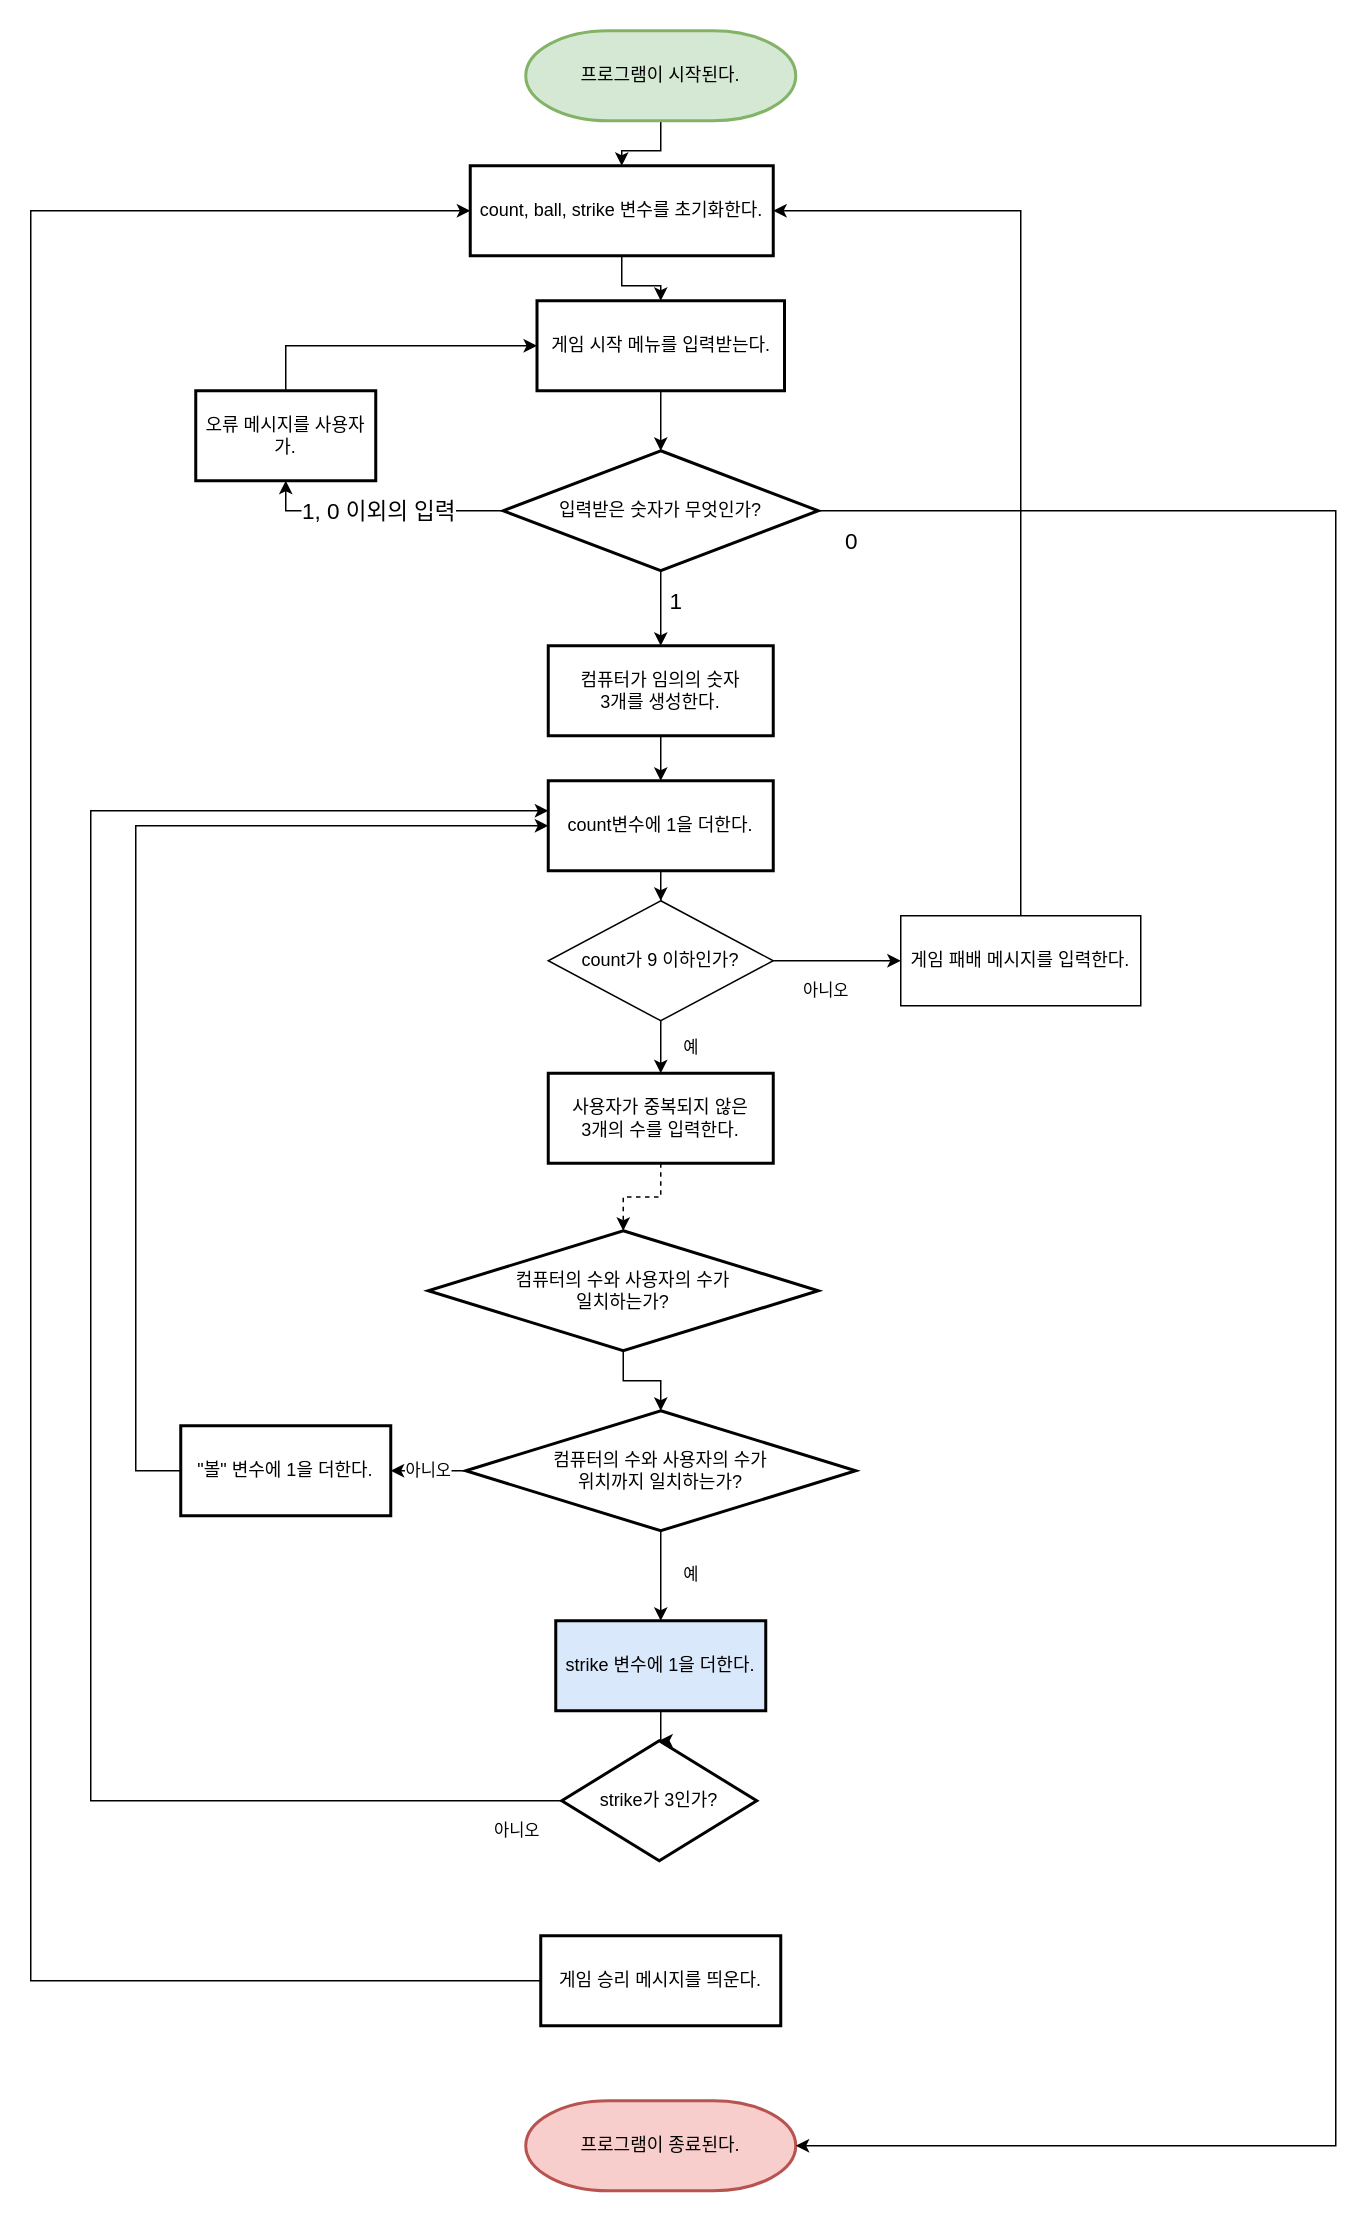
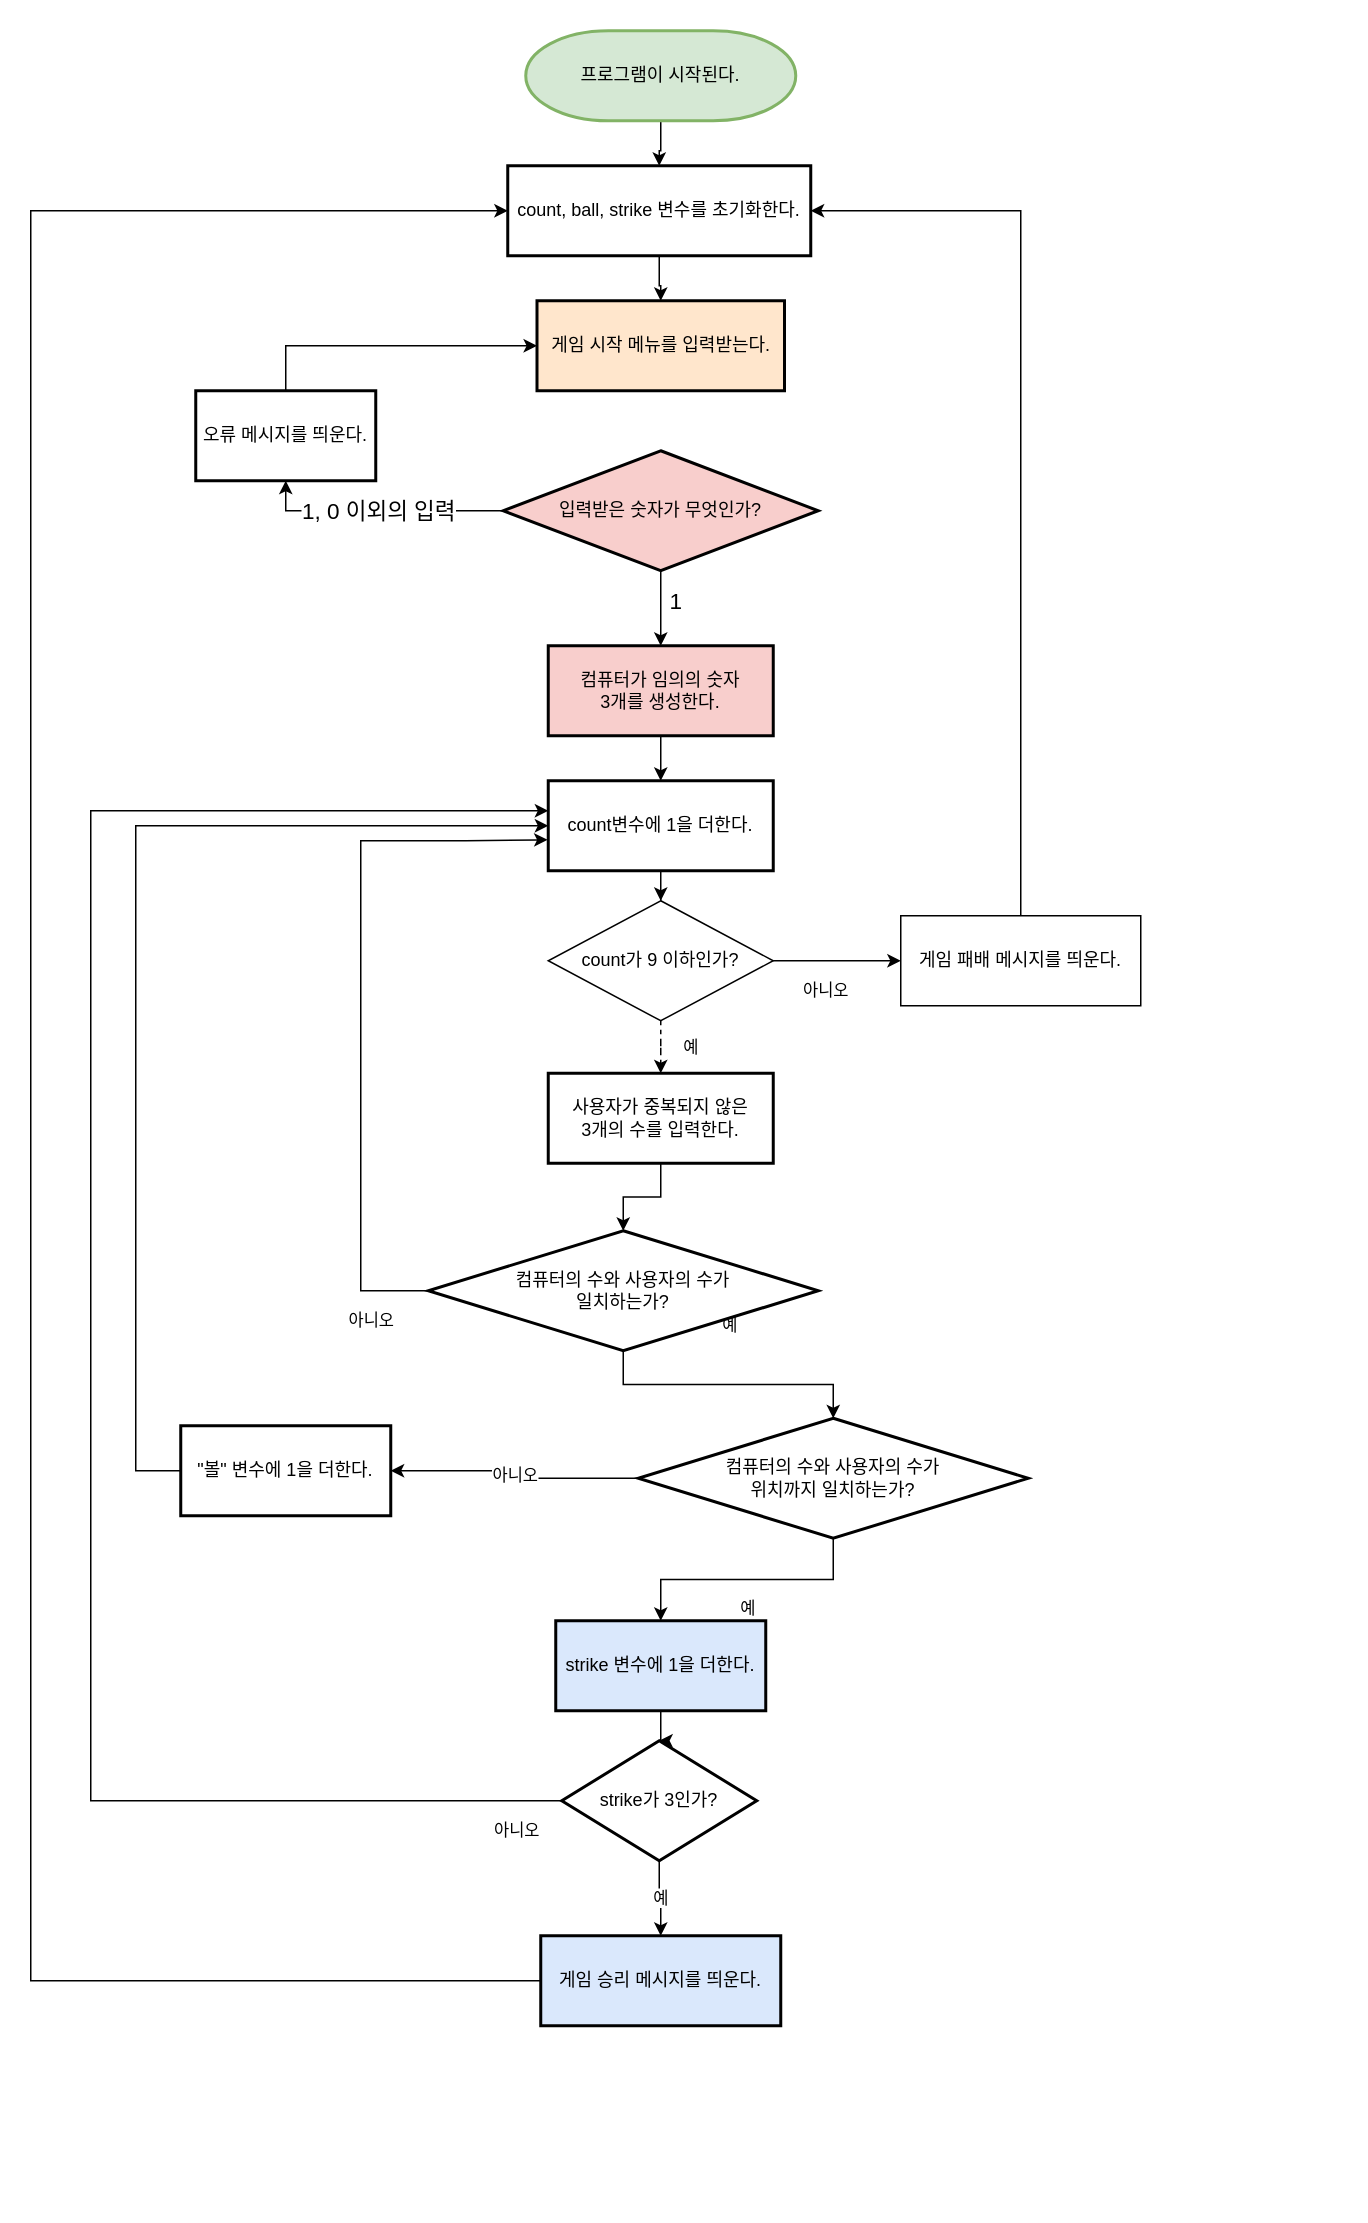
  <mxCell id="0" />
  <mxCell id="1" parent="0" />
  <mxCell id="2" style="edgeStyle=orthogonalEdgeStyle;rounded=0;orthogonalLoop=1;jettySize=auto;html=1;entryX=0.5;entryY=0;entryDx=0;entryDy=0;" edge="1" parent="1" source="3" target="40"><mxGeometry relative="1" as="geometry" /></mxCell>
  <mxCell id="3" value="프로그램이 시작된다." style="strokeWidth=2;html=1;shape=mxgraph.flowchart.terminator;whiteSpace=wrap;fillColor=#d5e8d4;strokeColor=#82b366;" parent="1" vertex="1"><mxGeometry x="350" y="20" width="180" height="60" as="geometry" /></mxCell>
- <mxCell id="4" value="" style="edgeStyle=orthogonalEdgeStyle;rounded=0;orthogonalLoop=1;jettySize=auto;html=1;dashed=1;" parent="1" source="5" target="7" edge="1"><mxGeometry relative="1" as="geometry" /></mxCell>
+ <mxCell id="4" value="" style="edgeStyle=orthogonalEdgeStyle;rounded=0;orthogonalLoop=1;jettySize=auto;html=1;" parent="1" source="5" target="7" edge="1"><mxGeometry relative="1" as="geometry" /></mxCell>
  <mxCell id="5" value="사용자가 중복되지 않은&lt;br&gt;3개의 수를 입력한다." style="whiteSpace=wrap;html=1;strokeWidth=2;" parent="1" vertex="1"><mxGeometry x="365" y="715" width="150" height="60" as="geometry" /></mxCell>
  <mxCell id="6" value="예" style="edgeStyle=orthogonalEdgeStyle;rounded=0;orthogonalLoop=1;jettySize=auto;html=1;entryX=0.5;entryY=0;entryDx=0;entryDy=0;fontSize=11;" parent="1" source="7" target="11" edge="1"><mxGeometry y="40" relative="1" as="geometry"><mxPoint as="offset" /></mxGeometry></mxCell>
  <mxCell id="7" value="컴퓨터의 수와 사용자의 수가&lt;br&gt;일치하는가?" style="rhombus;whiteSpace=wrap;html=1;strokeWidth=2;" parent="1" vertex="1"><mxGeometry x="285" y="820" width="260" height="80" as="geometry" /></mxCell>
+ <mxCell id="8" value="아니오" style="edgeStyle=segmentEdgeStyle;endArrow=classic;html=1;rounded=0;exitX=0;exitY=0.5;exitDx=0;exitDy=0;fontSize=11;entryX=-0.003;entryY=0.656;entryDx=0;entryDy=0;entryPerimeter=0;" parent="1" source="7" target="15" edge="1"><mxGeometry x="-0.838" y="20" width="50" height="50" relative="1" as="geometry"><mxPoint x="300" y="720" as="sourcePoint" /><mxPoint x="310" y="530" as="targetPoint" /><Array as="points"><mxPoint x="240" y="860" /><mxPoint x="240" y="560" /><mxPoint x="310" y="560" /></Array><mxPoint as="offset" /></mxGeometry></mxCell>
  <mxCell id="9" value="아니오" style="edgeStyle=orthogonalEdgeStyle;rounded=0;orthogonalLoop=1;jettySize=auto;html=1;fontSize=11;" parent="1" source="11" target="29" edge="1"><mxGeometry relative="1" as="geometry" /></mxCell>
  <mxCell id="10" value="예" style="edgeStyle=orthogonalEdgeStyle;rounded=0;orthogonalLoop=1;jettySize=auto;html=1;fontSize=11;" parent="1" source="11" target="31" edge="1"><mxGeometry y="20" relative="1" as="geometry"><mxPoint y="-1" as="offset" /></mxGeometry></mxCell>
- <mxCell id="11" value="컴퓨터의 수와 사용자의 수가&lt;br&gt;위치까지 일치하는가?" style="rhombus;whiteSpace=wrap;html=1;strokeWidth=2;" parent="1" vertex="1"><mxGeometry x="310" y="940" width="260" height="80" as="geometry" /></mxCell>
+ <mxCell id="11" value="컴퓨터의 수와 사용자의 수가&lt;br&gt;위치까지 일치하는가?" style="rhombus;whiteSpace=wrap;html=1;strokeWidth=2;" parent="1" vertex="1"><mxGeometry x="425" y="945" width="260" height="80" as="geometry" /></mxCell>
  <mxCell id="12" style="edgeStyle=orthogonalEdgeStyle;rounded=0;orthogonalLoop=1;jettySize=auto;html=1;entryX=0.5;entryY=0;entryDx=0;entryDy=0;fontSize=15;" parent="1" source="13" target="15" edge="1"><mxGeometry relative="1" as="geometry" /></mxCell>
- <mxCell id="13" value="컴퓨터가 임의의 숫자&lt;br&gt;3개를 생성한다." style="whiteSpace=wrap;html=1;strokeWidth=2;" parent="1" vertex="1"><mxGeometry x="365" y="430" width="150" height="60" as="geometry" /></mxCell>
+ <mxCell id="13" value="컴퓨터가 임의의 숫자&lt;br&gt;3개를 생성한다." style="whiteSpace=wrap;html=1;strokeWidth=2;fillColor=#f8cecc;" parent="1" vertex="1"><mxGeometry x="365" y="430" width="150" height="60" as="geometry" /></mxCell>
  <mxCell id="14" style="edgeStyle=orthogonalEdgeStyle;rounded=0;orthogonalLoop=1;jettySize=auto;html=1;entryX=0.5;entryY=0;entryDx=0;entryDy=0;" parent="1" source="15" target="18" edge="1"><mxGeometry relative="1" as="geometry" /></mxCell>
  <mxCell id="15" value="count변수에 1을 더한다." style="whiteSpace=wrap;html=1;strokeWidth=2;" parent="1" vertex="1"><mxGeometry x="365" y="520" width="150" height="60" as="geometry" /></mxCell>
- <mxCell id="16" value="예" style="edgeStyle=orthogonalEdgeStyle;rounded=0;orthogonalLoop=1;jettySize=auto;html=1;entryX=0.5;entryY=0;entryDx=0;entryDy=0;" parent="1" source="18" target="5" edge="1"><mxGeometry x="-0.2" y="20" relative="1" as="geometry"><mxPoint as="offset" /></mxGeometry></mxCell>
+ <mxCell id="16" value="예" style="edgeStyle=orthogonalEdgeStyle;rounded=0;orthogonalLoop=1;jettySize=auto;html=1;entryX=0.5;entryY=0;entryDx=0;entryDy=0;dashed=1;" parent="1" source="18" target="5" edge="1"><mxGeometry x="-0.2" y="20" relative="1" as="geometry"><mxPoint as="offset" /></mxGeometry></mxCell>
  <mxCell id="17" value="아니오" style="edgeStyle=orthogonalEdgeStyle;rounded=0;orthogonalLoop=1;jettySize=auto;html=1;entryX=0;entryY=0.5;entryDx=0;entryDy=0;fontSize=11;" parent="1" source="18" target="38" edge="1"><mxGeometry x="-0.176" y="-20" relative="1" as="geometry"><mxPoint as="offset" /></mxGeometry></mxCell>
  <mxCell id="18" value="count가 9 이하인가?" style="rhombus;whiteSpace=wrap;html=1;" parent="1" vertex="1"><mxGeometry x="365" y="600" width="150" height="80" as="geometry" /></mxCell>
- <mxCell id="19" value="프로그램이 종료된다." style="strokeWidth=2;html=1;shape=mxgraph.flowchart.terminator;whiteSpace=wrap;fillColor=#f8cecc;strokeColor=#b85450;" parent="1" vertex="1"><mxGeometry x="350" y="1400" width="180" height="60" as="geometry" /></mxCell>
- <mxCell id="20" value="" style="edgeStyle=orthogonalEdgeStyle;rounded=0;orthogonalLoop=1;jettySize=auto;html=1;" parent="1" source="21" target="25" edge="1"><mxGeometry relative="1" as="geometry" /></mxCell>
- <mxCell id="21" value="게임 시작 메뉴를 입력받는다." style="whiteSpace=wrap;html=1;strokeWidth=2;" parent="1" vertex="1"><mxGeometry x="357.5" y="200" width="165" height="60" as="geometry" /></mxCell>
+ <mxCell id="21" value="게임 시작 메뉴를 입력받는다." style="whiteSpace=wrap;html=1;strokeWidth=2;fillColor=#ffe6cc;" parent="1" vertex="1"><mxGeometry x="357.5" y="200" width="165" height="60" as="geometry" /></mxCell>
  <mxCell id="22" value="1" style="edgeStyle=orthogonalEdgeStyle;rounded=0;orthogonalLoop=1;jettySize=auto;html=1;fontSize=15;entryX=0.5;entryY=0;entryDx=0;entryDy=0;" parent="1" source="25" target="13" edge="1"><mxGeometry x="-0.2" y="10" relative="1" as="geometry"><mxPoint x="440" y="410" as="targetPoint" /><mxPoint as="offset" /></mxGeometry></mxCell>
- <mxCell id="23" value="0" style="edgeStyle=orthogonalEdgeStyle;rounded=0;orthogonalLoop=1;jettySize=auto;html=1;entryX=1;entryY=0.5;entryDx=0;entryDy=0;entryPerimeter=0;fontSize=15;" parent="1" source="25" target="19" edge="1"><mxGeometry x="-0.976" y="-20" relative="1" as="geometry"><Array as="points"><mxPoint x="890" y="340" /><mxPoint x="890" y="1430" /></Array><mxPoint as="offset" /></mxGeometry></mxCell>
  <mxCell id="24" value="1, 0 이외의 입력" style="edgeStyle=orthogonalEdgeStyle;rounded=0;orthogonalLoop=1;jettySize=auto;html=1;fontSize=15;entryX=0.5;entryY=1;entryDx=0;entryDy=0;" parent="1" source="25" target="27" edge="1"><mxGeometry relative="1" as="geometry" /></mxCell>
- <mxCell id="25" value="입력받은 숫자가 무엇인가?" style="rhombus;whiteSpace=wrap;html=1;strokeWidth=2;" parent="1" vertex="1"><mxGeometry x="335" y="300" width="210" height="80" as="geometry" /></mxCell>
+ <mxCell id="25" value="입력받은 숫자가 무엇인가?" style="rhombus;whiteSpace=wrap;html=1;strokeWidth=2;fillColor=#f8cecc;" parent="1" vertex="1"><mxGeometry x="335" y="300" width="210" height="80" as="geometry" /></mxCell>
  <mxCell id="26" style="edgeStyle=orthogonalEdgeStyle;rounded=0;orthogonalLoop=1;jettySize=auto;html=1;entryX=0;entryY=0.5;entryDx=0;entryDy=0;fontSize=15;" parent="1" source="27" target="21" edge="1"><mxGeometry relative="1" as="geometry"><Array as="points"><mxPoint x="190" y="230" /></Array></mxGeometry></mxCell>
- <mxCell id="27" value="오류 메시지를 사용자가." style="whiteSpace=wrap;html=1;strokeWidth=2;" parent="1" vertex="1"><mxGeometry x="130" y="260" width="120" height="60" as="geometry" /></mxCell>
+ <mxCell id="27" value="오류 메시지를 띄운다." style="whiteSpace=wrap;html=1;strokeWidth=2;" parent="1" vertex="1"><mxGeometry x="130" y="260" width="120" height="60" as="geometry" /></mxCell>
  <mxCell id="28" style="edgeStyle=orthogonalEdgeStyle;rounded=0;orthogonalLoop=1;jettySize=auto;html=1;fontSize=11;entryX=0;entryY=0.5;entryDx=0;entryDy=0;" parent="1" source="29" target="15" edge="1"><mxGeometry relative="1" as="geometry"><mxPoint x="365" y="530" as="targetPoint" /><Array as="points"><mxPoint x="90" y="980" /><mxPoint x="90" y="550" /></Array></mxGeometry></mxCell>
  <mxCell id="29" value="&quot;볼&quot; 변수에 1을 더한다." style="whiteSpace=wrap;html=1;strokeWidth=2;" parent="1" vertex="1"><mxGeometry x="120" y="950" width="140" height="60" as="geometry" /></mxCell>
  <mxCell id="30" value="" style="edgeStyle=orthogonalEdgeStyle;rounded=0;orthogonalLoop=1;jettySize=auto;html=1;fontSize=11;" parent="1" source="31" target="34" edge="1"><mxGeometry relative="1" as="geometry" /></mxCell>
  <mxCell id="31" value="strike 변수에 1을 더한다." style="whiteSpace=wrap;html=1;strokeWidth=2;fillColor=#dae8fc;" parent="1" vertex="1"><mxGeometry x="370" y="1080" width="140" height="60" as="geometry" /></mxCell>
+ <mxCell id="32" value="예" style="edgeStyle=orthogonalEdgeStyle;rounded=0;orthogonalLoop=1;jettySize=auto;html=1;fontSize=11;" parent="1" source="34" target="36" edge="1"><mxGeometry relative="1" as="geometry" /></mxCell>
  <mxCell id="33" value="아니오" style="edgeStyle=orthogonalEdgeStyle;rounded=0;orthogonalLoop=1;jettySize=auto;html=1;fontSize=11;exitX=0;exitY=0.5;exitDx=0;exitDy=0;" parent="1" source="34" edge="1"><mxGeometry x="-0.953" y="20" relative="1" as="geometry"><mxPoint x="365" y="540" as="targetPoint" /><Array as="points"><mxPoint x="60" y="1200" /><mxPoint x="60" y="540" /></Array><mxPoint as="offset" /></mxGeometry></mxCell>
  <mxCell id="34" value="strike가 3인가?" style="rhombus;whiteSpace=wrap;html=1;strokeWidth=2;" parent="1" vertex="1"><mxGeometry x="374" y="1160" width="130" height="80" as="geometry" /></mxCell>
  <mxCell id="35" style="edgeStyle=orthogonalEdgeStyle;rounded=0;orthogonalLoop=1;jettySize=auto;html=1;entryX=0;entryY=0.5;entryDx=0;entryDy=0;" edge="1" parent="1" source="36" target="40"><mxGeometry relative="1" as="geometry"><Array as="points"><mxPoint x="20" y="1320" /><mxPoint x="20" y="140" /></Array></mxGeometry></mxCell>
- <mxCell id="36" value="게임 승리 메시지를 띄운다." style="whiteSpace=wrap;html=1;strokeWidth=2;" parent="1" vertex="1"><mxGeometry x="360" y="1290" width="160" height="60" as="geometry" /></mxCell>
+ <mxCell id="36" value="게임 승리 메시지를 띄운다." style="whiteSpace=wrap;html=1;strokeWidth=2;fillColor=#dae8fc;" parent="1" vertex="1"><mxGeometry x="360" y="1290" width="160" height="60" as="geometry" /></mxCell>
  <mxCell id="37" style="edgeStyle=orthogonalEdgeStyle;rounded=0;orthogonalLoop=1;jettySize=auto;html=1;entryX=1;entryY=0.5;entryDx=0;entryDy=0;exitX=0.5;exitY=0;exitDx=0;exitDy=0;" edge="1" parent="1" source="38" target="40"><mxGeometry relative="1" as="geometry" /></mxCell>
- <mxCell id="38" value="게임 패배 메시지를 입력한다." style="whiteSpace=wrap;html=1;" parent="1" vertex="1"><mxGeometry x="600" y="610" width="160" height="60" as="geometry" /></mxCell>
+ <mxCell id="38" value="게임 패배 메시지를 띄운다." style="whiteSpace=wrap;html=1;" parent="1" vertex="1"><mxGeometry x="600" y="610" width="160" height="60" as="geometry" /></mxCell>
  <mxCell id="39" style="edgeStyle=orthogonalEdgeStyle;rounded=0;orthogonalLoop=1;jettySize=auto;html=1;entryX=0.5;entryY=0;entryDx=0;entryDy=0;" edge="1" parent="1" source="40" target="21"><mxGeometry relative="1" as="geometry" /></mxCell>
- <mxCell id="40" value="count, ball, strike 변수를 초기화한다." style="whiteSpace=wrap;html=1;strokeWidth=2;" vertex="1" parent="1"><mxGeometry x="313" y="110" width="202" height="60" as="geometry" /></mxCell>
+ <mxCell id="40" value="count, ball, strike 변수를 초기화한다." style="whiteSpace=wrap;html=1;strokeWidth=2;" vertex="1" parent="1"><mxGeometry x="338" y="110" width="202" height="60" as="geometry" /></mxCell>
